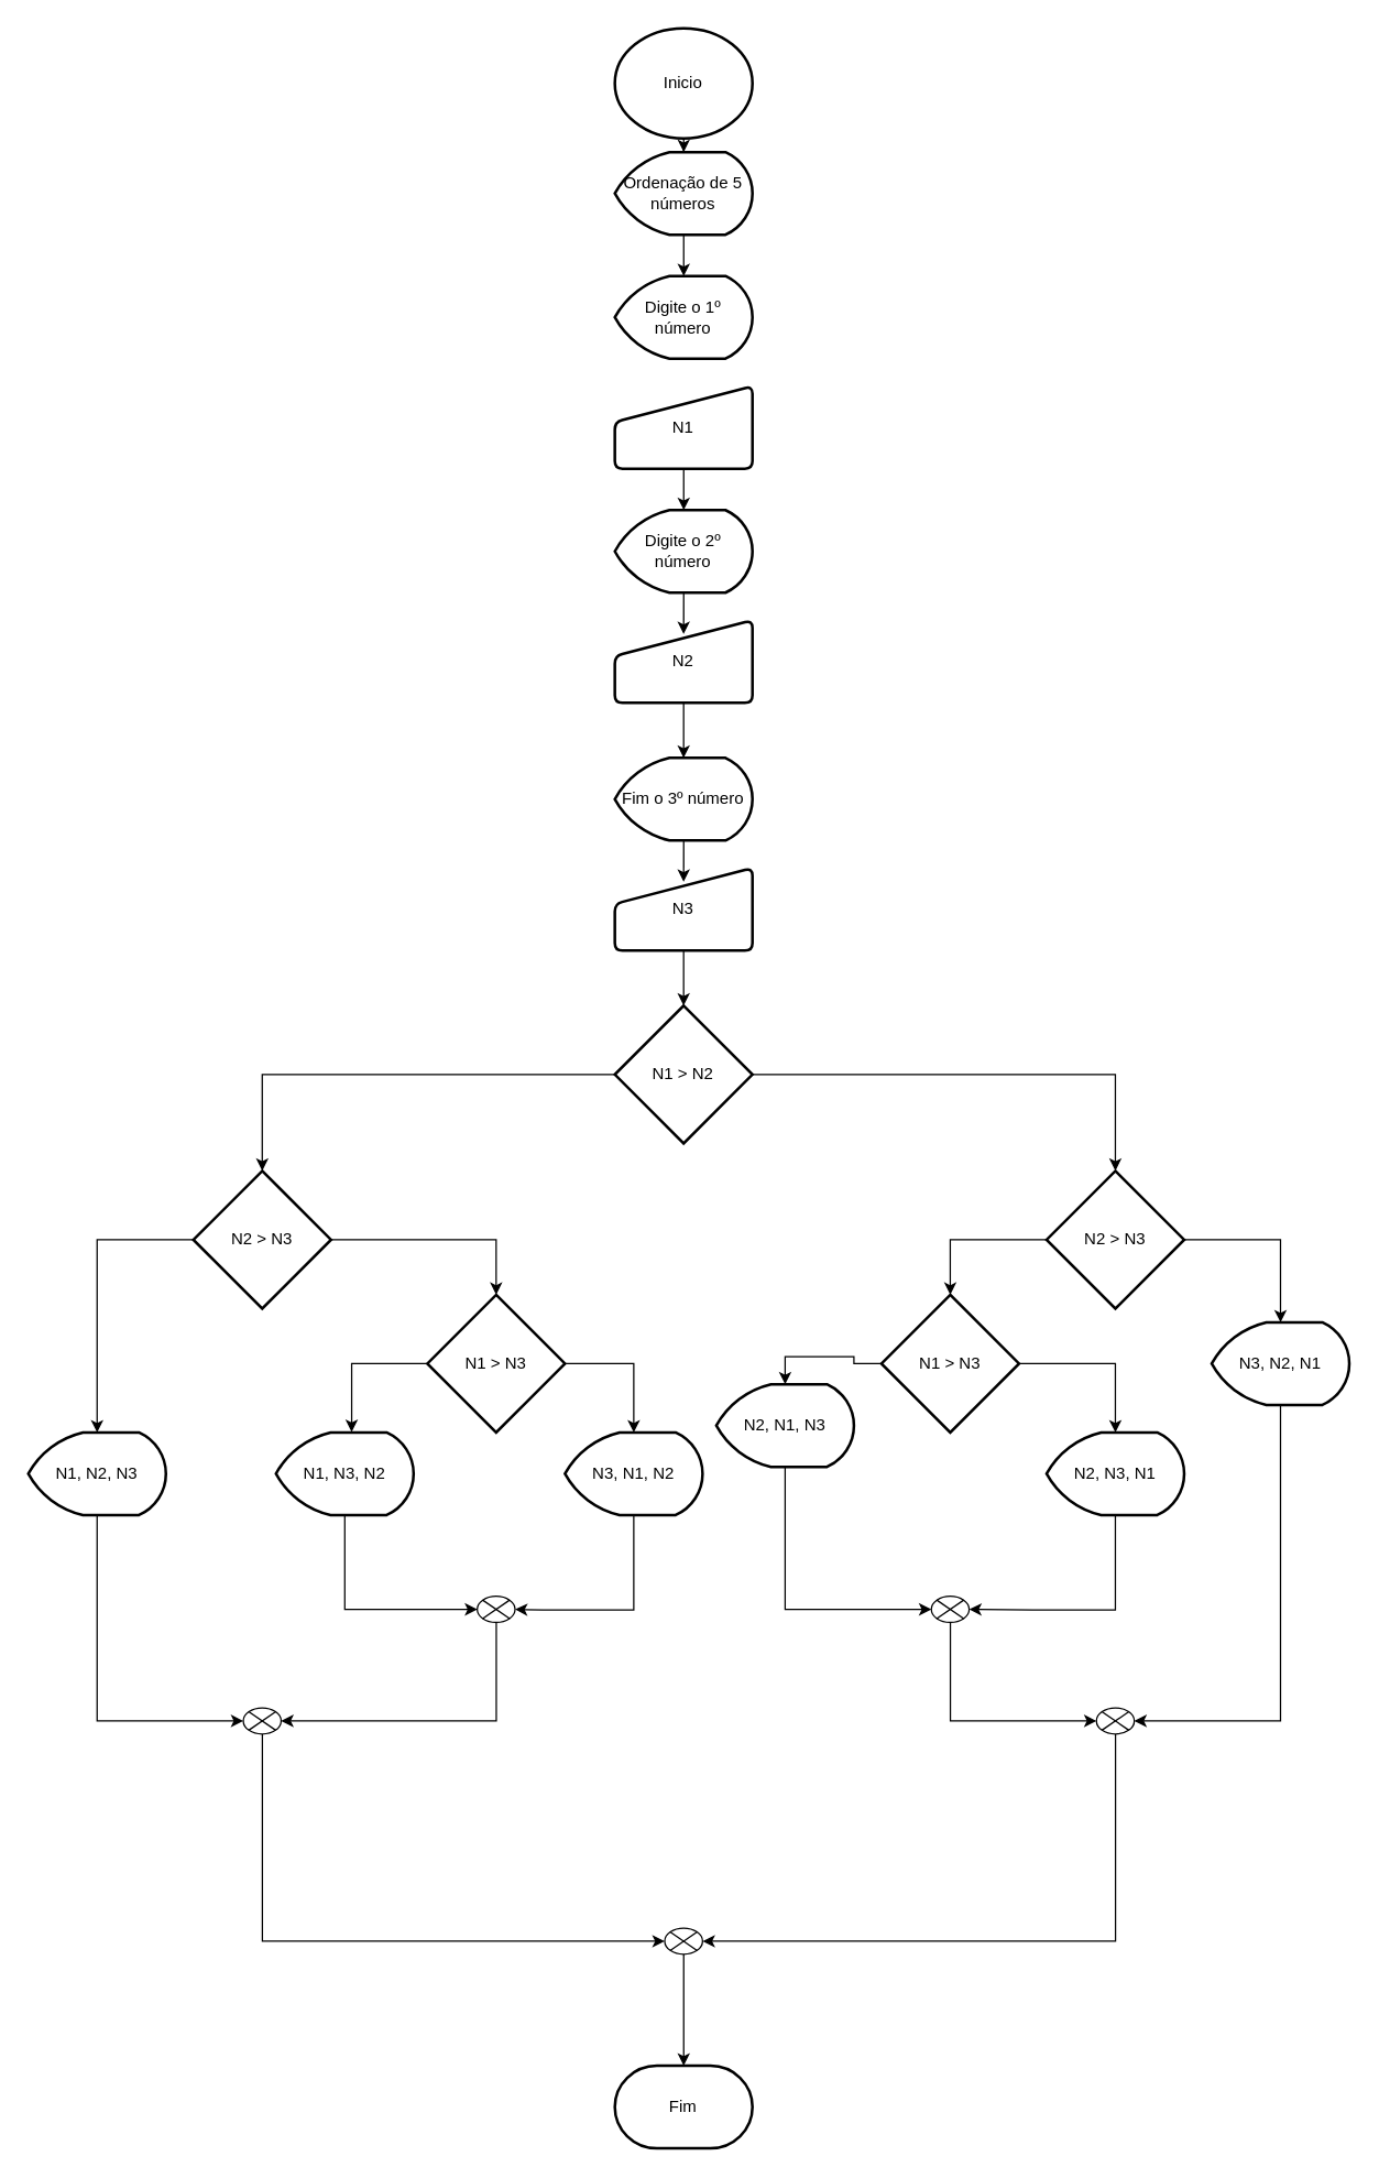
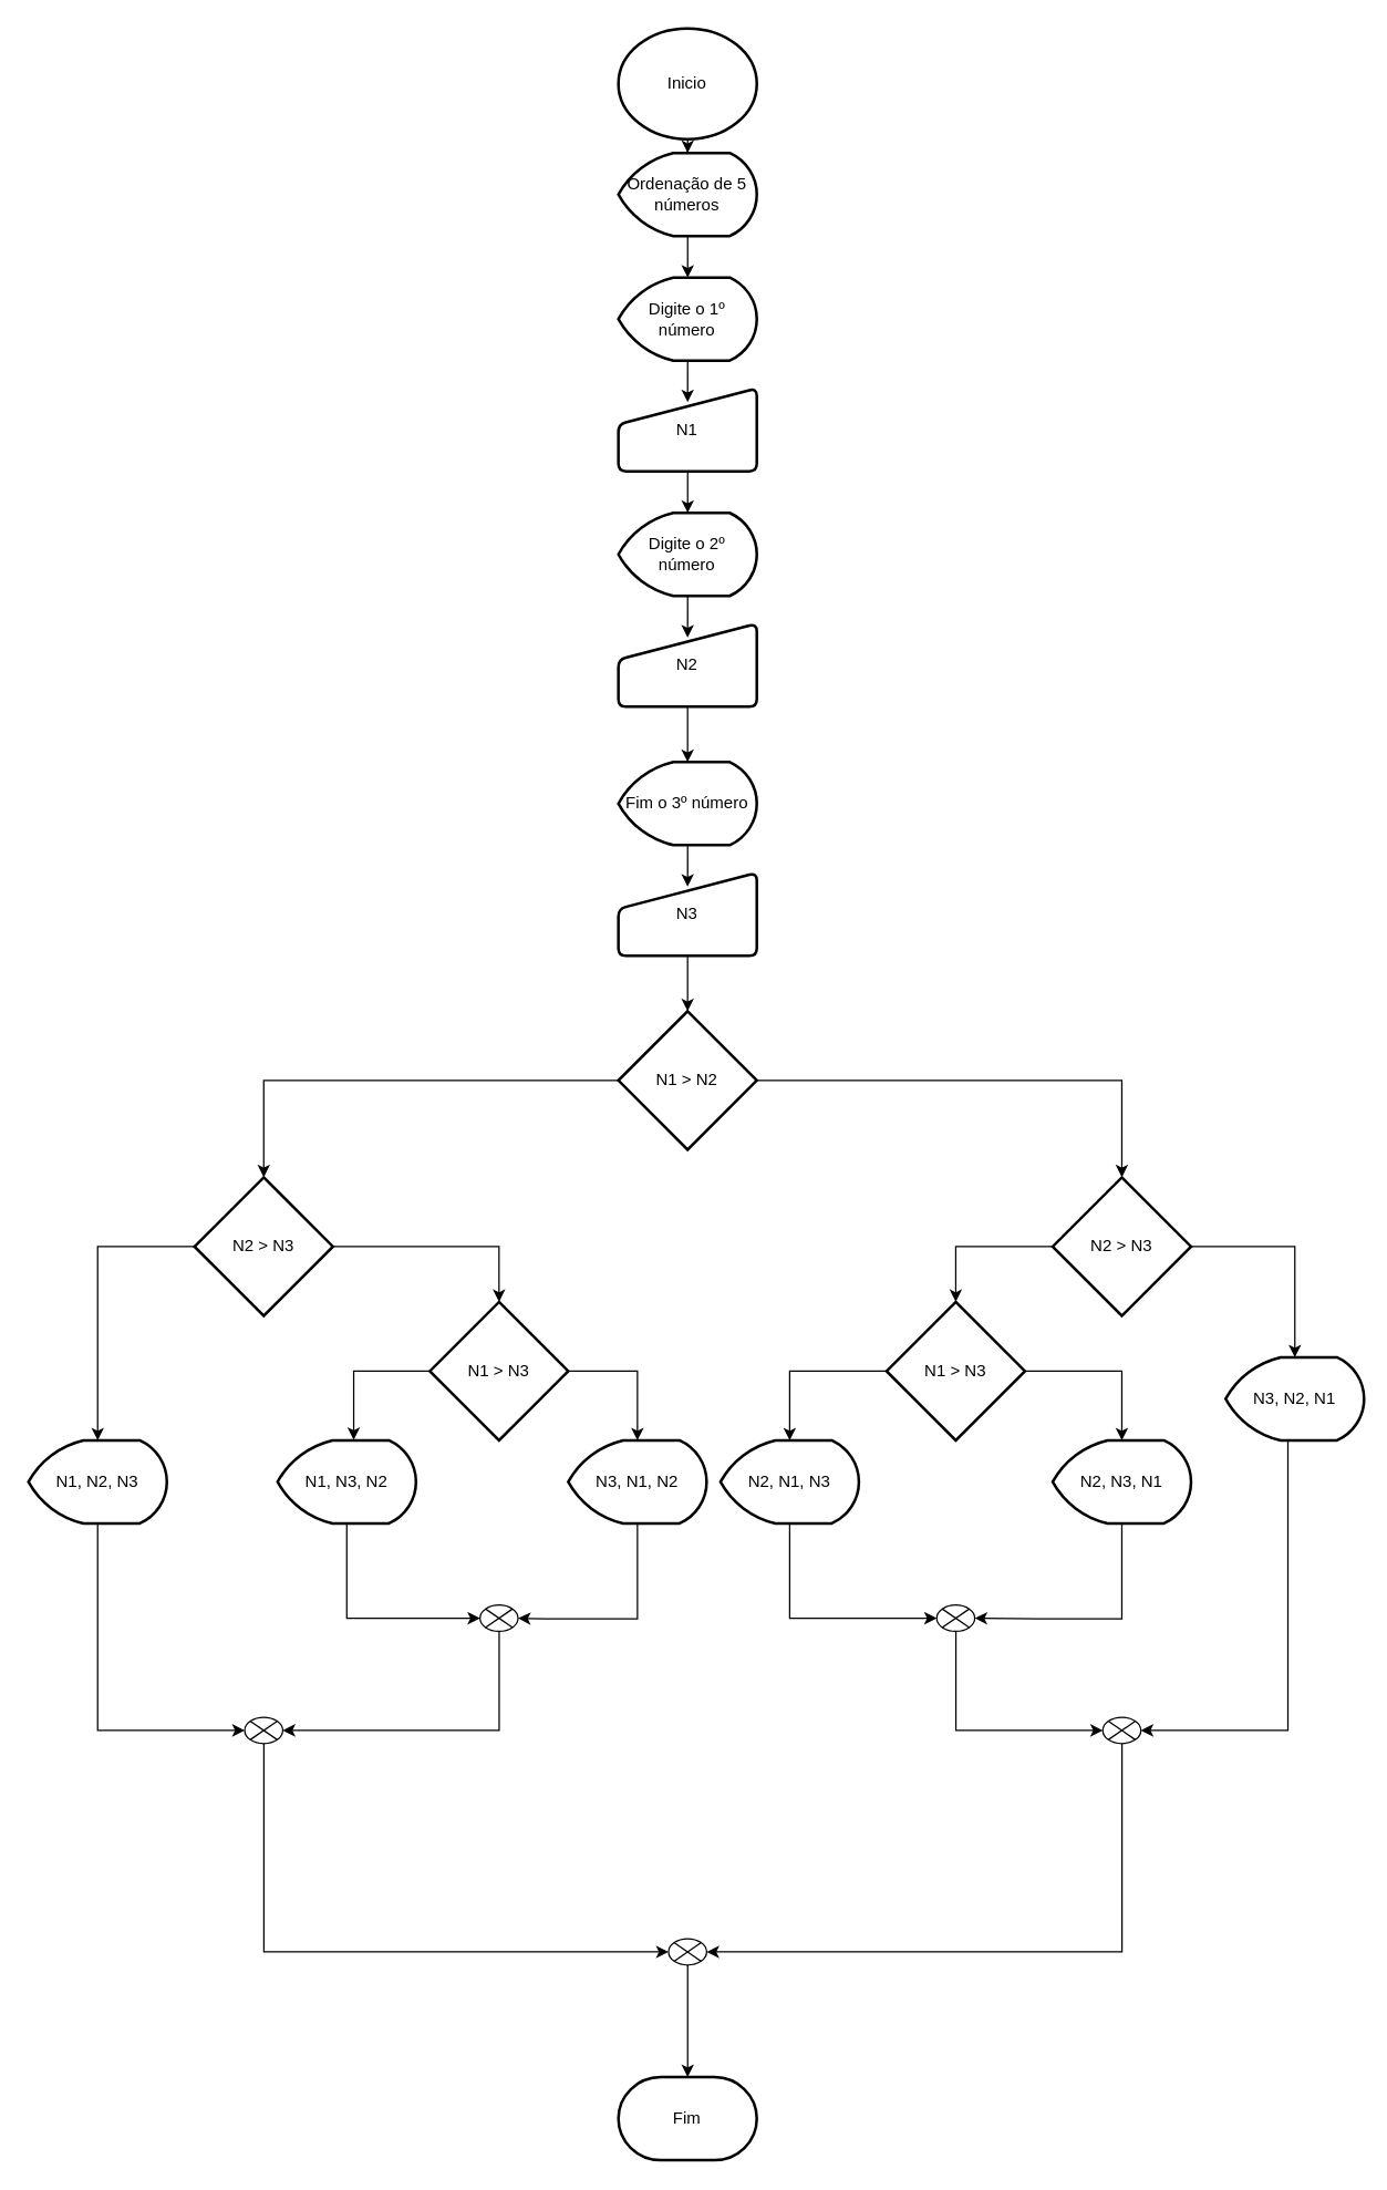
  <mxCell id="0" />
  <mxCell id="1" parent="0" />
  <mxCell id="2" style="edgeStyle=orthogonalEdgeStyle;rounded=0;orthogonalLoop=1;jettySize=auto;html=1;" edge="1" parent="1" source="3" target="5"><mxGeometry relative="1" as="geometry"><mxPoint x="496.25" y="110" as="targetPoint" /></mxGeometry></mxCell>
  <mxCell id="3" value="Inicio" style="strokeWidth=2;html=1;shape=mxgraph.flowchart.start_1;whiteSpace=wrap;" vertex="1" parent="1"><mxGeometry x="446.25" y="20" width="100" height="80" as="geometry" /></mxCell>
  <mxCell id="4" value="" style="edgeStyle=orthogonalEdgeStyle;rounded=0;orthogonalLoop=1;jettySize=auto;html=1;" edge="1" parent="1" source="5" target="7"><mxGeometry relative="1" as="geometry" /></mxCell>
  <mxCell id="5" value="Ordenação de 5 números" style="strokeWidth=2;html=1;shape=mxgraph.flowchart.display;whiteSpace=wrap;" vertex="1" parent="1"><mxGeometry x="446.25" y="110" width="100" height="60" as="geometry" /></mxCell>
+ <mxCell id="6" value="" style="edgeStyle=orthogonalEdgeStyle;rounded=0;orthogonalLoop=1;jettySize=auto;html=1;entryX=0.5;entryY=0.167;entryDx=0;entryDy=0;entryPerimeter=0;" edge="1" parent="1" source="7" target="9"><mxGeometry relative="1" as="geometry" /></mxCell>
  <mxCell id="7" value="Digite o 1º número" style="strokeWidth=2;html=1;shape=mxgraph.flowchart.display;whiteSpace=wrap;" vertex="1" parent="1"><mxGeometry x="446.25" y="200" width="100" height="60" as="geometry" /></mxCell>
  <mxCell id="8" value="" style="edgeStyle=orthogonalEdgeStyle;rounded=0;orthogonalLoop=1;jettySize=auto;html=1;" edge="1" parent="1" source="9" target="11"><mxGeometry relative="1" as="geometry" /></mxCell>
  <mxCell id="9" value="N1" style="html=1;strokeWidth=2;shape=manualInput;whiteSpace=wrap;rounded=1;size=26;arcSize=11;" vertex="1" parent="1"><mxGeometry x="446.25" y="280" width="100" height="60" as="geometry" /></mxCell>
  <mxCell id="10" value="" style="edgeStyle=orthogonalEdgeStyle;rounded=0;orthogonalLoop=1;jettySize=auto;html=1;entryX=0.5;entryY=0.167;entryDx=0;entryDy=0;entryPerimeter=0;" edge="1" parent="1" source="11" target="13"><mxGeometry relative="1" as="geometry" /></mxCell>
  <mxCell id="11" value="Digite o 2º número" style="strokeWidth=2;html=1;shape=mxgraph.flowchart.display;whiteSpace=wrap;" vertex="1" parent="1"><mxGeometry x="446.25" y="370" width="100" height="60" as="geometry" /></mxCell>
  <mxCell id="12" value="" style="edgeStyle=orthogonalEdgeStyle;rounded=0;orthogonalLoop=1;jettySize=auto;html=1;" edge="1" parent="1" source="13" target="15"><mxGeometry relative="1" as="geometry" /></mxCell>
  <mxCell id="13" value="N2" style="html=1;strokeWidth=2;shape=manualInput;whiteSpace=wrap;rounded=1;size=26;arcSize=11;" vertex="1" parent="1"><mxGeometry x="446.25" y="450" width="100" height="60" as="geometry" /></mxCell>
  <mxCell id="14" value="" style="edgeStyle=orthogonalEdgeStyle;rounded=0;orthogonalLoop=1;jettySize=auto;html=1;entryX=0.5;entryY=0.167;entryDx=0;entryDy=0;entryPerimeter=0;" edge="1" parent="1" source="15" target="17"><mxGeometry relative="1" as="geometry" /></mxCell>
  <mxCell id="15" value="Fim o 3º número" style="strokeWidth=2;html=1;shape=mxgraph.flowchart.display;whiteSpace=wrap;" vertex="1" parent="1"><mxGeometry x="446.25" y="550" width="100" height="60" as="geometry" /></mxCell>
  <mxCell id="16" value="" style="edgeStyle=orthogonalEdgeStyle;rounded=0;orthogonalLoop=1;jettySize=auto;html=1;" edge="1" parent="1" source="17" target="20"><mxGeometry relative="1" as="geometry" /></mxCell>
  <mxCell id="17" value="N3" style="html=1;strokeWidth=2;shape=manualInput;whiteSpace=wrap;rounded=1;size=26;arcSize=11;" vertex="1" parent="1"><mxGeometry x="446.25" y="630" width="100" height="60" as="geometry" /></mxCell>
  <mxCell id="18" value="" style="edgeStyle=orthogonalEdgeStyle;rounded=0;orthogonalLoop=1;jettySize=auto;html=1;entryX=0.5;entryY=0;entryDx=0;entryDy=0;entryPerimeter=0;" edge="1" parent="1" source="20" target="23"><mxGeometry relative="1" as="geometry" /></mxCell>
  <mxCell id="19" style="edgeStyle=orthogonalEdgeStyle;rounded=0;orthogonalLoop=1;jettySize=auto;html=1;entryX=0.5;entryY=0;entryDx=0;entryDy=0;entryPerimeter=0;" edge="1" parent="1" source="20" target="39"><mxGeometry relative="1" as="geometry" /></mxCell>
  <mxCell id="20" value="N1 &amp;gt; N2" style="strokeWidth=2;html=1;shape=mxgraph.flowchart.decision;whiteSpace=wrap;" vertex="1" parent="1"><mxGeometry x="446.25" y="730" width="100" height="100" as="geometry" /></mxCell>
  <mxCell id="21" style="edgeStyle=orthogonalEdgeStyle;rounded=0;orthogonalLoop=1;jettySize=auto;html=1;entryX=0.5;entryY=0;entryDx=0;entryDy=0;entryPerimeter=0;" edge="1" parent="1" source="23" target="25"><mxGeometry relative="1" as="geometry" /></mxCell>
  <mxCell id="22" style="edgeStyle=orthogonalEdgeStyle;rounded=0;orthogonalLoop=1;jettySize=auto;html=1;entryX=0.5;entryY=0;entryDx=0;entryDy=0;entryPerimeter=0;" edge="1" parent="1" source="23" target="28"><mxGeometry relative="1" as="geometry"><mxPoint x="690" y="900" as="targetPoint" /></mxGeometry></mxCell>
  <mxCell id="23" value="N2 &amp;gt; N3" style="strokeWidth=2;html=1;shape=mxgraph.flowchart.decision;whiteSpace=wrap;" vertex="1" parent="1"><mxGeometry x="760" y="850" width="100" height="100" as="geometry" /></mxCell>
  <mxCell id="24" style="edgeStyle=orthogonalEdgeStyle;rounded=0;orthogonalLoop=1;jettySize=auto;html=1;entryX=1;entryY=0.5;entryDx=0;entryDy=0;entryPerimeter=0;" edge="1" parent="1" source="25" target="36"><mxGeometry relative="1" as="geometry"><Array as="points"><mxPoint x="930" y="1249" /></Array></mxGeometry></mxCell>
- <mxCell id="25" value="N3, N2, N1" style="strokeWidth=2;html=1;shape=mxgraph.flowchart.display;whiteSpace=wrap;" vertex="1" parent="1"><mxGeometry x="880" y="960" width="100" height="60" as="geometry" /></mxCell>
+ <mxCell id="25" value="N3, N2, N1" style="strokeWidth=2;html=1;shape=mxgraph.flowchart.display;whiteSpace=wrap;" vertex="1" parent="1"><mxGeometry x="885" y="980" width="100" height="60" as="geometry" /></mxCell>
  <mxCell id="26" style="edgeStyle=orthogonalEdgeStyle;rounded=0;orthogonalLoop=1;jettySize=auto;html=1;entryX=0.5;entryY=0;entryDx=0;entryDy=0;entryPerimeter=0;" edge="1" parent="1" source="28" target="30"><mxGeometry relative="1" as="geometry" /></mxCell>
  <mxCell id="27" style="edgeStyle=orthogonalEdgeStyle;rounded=0;orthogonalLoop=1;jettySize=auto;html=1;entryX=0.5;entryY=0;entryDx=0;entryDy=0;entryPerimeter=0;" edge="1" parent="1" source="28" target="32"><mxGeometry relative="1" as="geometry" /></mxCell>
  <mxCell id="28" value="N1 &amp;gt; N3" style="strokeWidth=2;html=1;shape=mxgraph.flowchart.decision;whiteSpace=wrap;" vertex="1" parent="1"><mxGeometry x="640" y="940" width="100" height="100" as="geometry" /></mxCell>
  <mxCell id="29" style="edgeStyle=orthogonalEdgeStyle;rounded=0;orthogonalLoop=1;jettySize=auto;html=1;entryX=1;entryY=0.5;entryDx=0;entryDy=0;entryPerimeter=0;" edge="1" parent="1" source="30" target="34"><mxGeometry relative="1" as="geometry"><mxPoint x="760" y="1200" as="targetPoint" /><Array as="points"><mxPoint x="810" y="1169" /><mxPoint x="750" y="1169" /></Array></mxGeometry></mxCell>
  <mxCell id="30" value="N2, N3, N1" style="strokeWidth=2;html=1;shape=mxgraph.flowchart.display;whiteSpace=wrap;" vertex="1" parent="1"><mxGeometry x="760" y="1040" width="100" height="60" as="geometry" /></mxCell>
  <mxCell id="31" style="edgeStyle=orthogonalEdgeStyle;rounded=0;orthogonalLoop=1;jettySize=auto;html=1;entryX=0;entryY=0.5;entryDx=0;entryDy=0;entryPerimeter=0;" edge="1" parent="1" source="32" target="34"><mxGeometry relative="1" as="geometry"><Array as="points"><mxPoint x="570" y="1169" /></Array></mxGeometry></mxCell>
- <mxCell id="32" value="N2, N1, N3" style="strokeWidth=2;html=1;shape=mxgraph.flowchart.display;whiteSpace=wrap;" vertex="1" parent="1"><mxGeometry x="520" y="1005" width="100" height="60" as="geometry" /></mxCell>
+ <mxCell id="32" value="N2, N1, N3" style="strokeWidth=2;html=1;shape=mxgraph.flowchart.display;whiteSpace=wrap;" vertex="1" parent="1"><mxGeometry x="520" y="1040" width="100" height="60" as="geometry" /></mxCell>
  <mxCell id="33" style="edgeStyle=orthogonalEdgeStyle;rounded=0;orthogonalLoop=1;jettySize=auto;html=1;entryX=0;entryY=0.5;entryDx=0;entryDy=0;entryPerimeter=0;" edge="1" parent="1" source="34" target="36"><mxGeometry relative="1" as="geometry"><Array as="points"><mxPoint x="690" y="1249" /></Array></mxGeometry></mxCell>
  <mxCell id="34" value="" style="verticalLabelPosition=bottom;verticalAlign=top;html=1;shape=mxgraph.flowchart.or;" vertex="1" parent="1"><mxGeometry x="676.25" y="1159" width="27.5" height="19" as="geometry" /></mxCell>
  <mxCell id="35" style="edgeStyle=orthogonalEdgeStyle;rounded=0;orthogonalLoop=1;jettySize=auto;html=1;entryX=1;entryY=0.5;entryDx=0;entryDy=0;entryPerimeter=0;" edge="1" parent="1" source="36" target="54"><mxGeometry relative="1" as="geometry"><mxPoint x="570" y="1430" as="targetPoint" /><Array as="points"><mxPoint x="810" y="1409" /></Array></mxGeometry></mxCell>
  <mxCell id="36" value="" style="verticalLabelPosition=bottom;verticalAlign=top;html=1;shape=mxgraph.flowchart.or;" vertex="1" parent="1"><mxGeometry x="796.25" y="1240" width="27.5" height="19" as="geometry" /></mxCell>
  <mxCell id="37" style="edgeStyle=orthogonalEdgeStyle;rounded=0;orthogonalLoop=1;jettySize=auto;html=1;entryX=0.5;entryY=0;entryDx=0;entryDy=0;entryPerimeter=0;" edge="1" parent="1" source="39" target="42"><mxGeometry relative="1" as="geometry" /></mxCell>
  <mxCell id="38" style="edgeStyle=orthogonalEdgeStyle;rounded=0;orthogonalLoop=1;jettySize=auto;html=1;entryX=0.5;entryY=0;entryDx=0;entryDy=0;entryPerimeter=0;" edge="1" parent="1" source="39" target="48"><mxGeometry relative="1" as="geometry" /></mxCell>
  <mxCell id="39" value="N2 &amp;gt; N3" style="strokeWidth=2;html=1;shape=mxgraph.flowchart.decision;whiteSpace=wrap;" vertex="1" parent="1"><mxGeometry x="140" y="850" width="100" height="100" as="geometry" /></mxCell>
  <mxCell id="40" style="edgeStyle=orthogonalEdgeStyle;rounded=0;orthogonalLoop=1;jettySize=auto;html=1;entryX=0.5;entryY=0;entryDx=0;entryDy=0;entryPerimeter=0;exitX=1;exitY=0.5;exitDx=0;exitDy=0;exitPerimeter=0;" edge="1" parent="1" source="42" target="44"><mxGeometry relative="1" as="geometry"><Array as="points"><mxPoint x="460" y="990" /></Array></mxGeometry></mxCell>
  <mxCell id="41" style="edgeStyle=orthogonalEdgeStyle;rounded=0;orthogonalLoop=1;jettySize=auto;html=1;entryX=0.55;entryY=-0.005;entryDx=0;entryDy=0;entryPerimeter=0;" edge="1" parent="1" source="42" target="46"><mxGeometry relative="1" as="geometry" /></mxCell>
  <mxCell id="42" value="N1 &amp;gt; N3" style="strokeWidth=2;html=1;shape=mxgraph.flowchart.decision;whiteSpace=wrap;" vertex="1" parent="1"><mxGeometry y="940" width="100" height="100" as="geometry" x="310" /></mxCell>
  <mxCell id="43" style="edgeStyle=orthogonalEdgeStyle;rounded=0;orthogonalLoop=1;jettySize=auto;html=1;entryX=1;entryY=0.5;entryDx=0;entryDy=0;entryPerimeter=0;" edge="1" parent="1" source="44" target="50"><mxGeometry relative="1" as="geometry"><Array as="points"><mxPoint x="460" y="1169" /><mxPoint x="394" y="1169" /></Array></mxGeometry></mxCell>
  <mxCell id="44" value="N3, N1, N2" style="strokeWidth=2;html=1;shape=mxgraph.flowchart.display;whiteSpace=wrap;" vertex="1" parent="1"><mxGeometry x="410" y="1040" width="100" height="60" as="geometry" /></mxCell>
  <mxCell id="45" style="edgeStyle=orthogonalEdgeStyle;rounded=0;orthogonalLoop=1;jettySize=auto;html=1;entryX=0;entryY=0.5;entryDx=0;entryDy=0;entryPerimeter=0;" edge="1" parent="1" source="46" target="50"><mxGeometry relative="1" as="geometry"><Array as="points"><mxPoint x="250" y="1169" /></Array></mxGeometry></mxCell>
  <mxCell id="46" value="N1, N3, N2" style="strokeWidth=2;html=1;shape=mxgraph.flowchart.display;whiteSpace=wrap;" vertex="1" parent="1"><mxGeometry x="200" y="1040" width="100" height="60" as="geometry" /></mxCell>
  <mxCell id="47" style="edgeStyle=orthogonalEdgeStyle;rounded=0;orthogonalLoop=1;jettySize=auto;html=1;entryX=0;entryY=0.5;entryDx=0;entryDy=0;entryPerimeter=0;" edge="1" parent="1" source="48" target="52"><mxGeometry relative="1" as="geometry"><Array as="points"><mxPoint x="70" y="1249" /></Array></mxGeometry></mxCell>
  <mxCell id="48" value="N1, N2, N3" style="strokeWidth=2;html=1;shape=mxgraph.flowchart.display;whiteSpace=wrap;" vertex="1" parent="1"><mxGeometry x="20" y="1040" width="100" height="60" as="geometry" /></mxCell>
  <mxCell id="49" style="edgeStyle=orthogonalEdgeStyle;rounded=0;orthogonalLoop=1;jettySize=auto;html=1;entryX=1;entryY=0.5;entryDx=0;entryDy=0;entryPerimeter=0;" edge="1" parent="1" source="50" target="52"><mxGeometry relative="1" as="geometry"><Array as="points"><mxPoint x="360" y="1249" /></Array></mxGeometry></mxCell>
  <mxCell id="50" value="" style="verticalLabelPosition=bottom;verticalAlign=top;html=1;shape=mxgraph.flowchart.or;" vertex="1" parent="1"><mxGeometry x="346.25" y="1159" width="27.5" height="19" as="geometry" /></mxCell>
  <mxCell id="51" style="edgeStyle=orthogonalEdgeStyle;rounded=0;orthogonalLoop=1;jettySize=auto;html=1;entryX=0;entryY=0.5;entryDx=0;entryDy=0;entryPerimeter=0;" edge="1" parent="1" source="52" target="54"><mxGeometry relative="1" as="geometry"><Array as="points"><mxPoint x="190" y="1409" /></Array></mxGeometry></mxCell>
  <mxCell id="52" value="" style="verticalLabelPosition=bottom;verticalAlign=top;html=1;shape=mxgraph.flowchart.or;" vertex="1" parent="1"><mxGeometry x="176.25" y="1240" width="27.5" height="19" as="geometry" /></mxCell>
  <mxCell id="53" style="edgeStyle=orthogonalEdgeStyle;rounded=0;orthogonalLoop=1;jettySize=auto;html=1;" edge="1" parent="1" source="54" target="55"><mxGeometry relative="1" as="geometry" /></mxCell>
  <mxCell id="54" value="" style="verticalLabelPosition=bottom;verticalAlign=top;html=1;shape=mxgraph.flowchart.or;" vertex="1" parent="1"><mxGeometry x="482.5" y="1400" width="27.5" height="19" as="geometry" /></mxCell>
  <mxCell id="55" value="Fim" style="strokeWidth=2;html=1;shape=mxgraph.flowchart.terminator;whiteSpace=wrap;" vertex="1" parent="1"><mxGeometry x="446.25" y="1500" width="100" height="60" as="geometry" /></mxCell>
